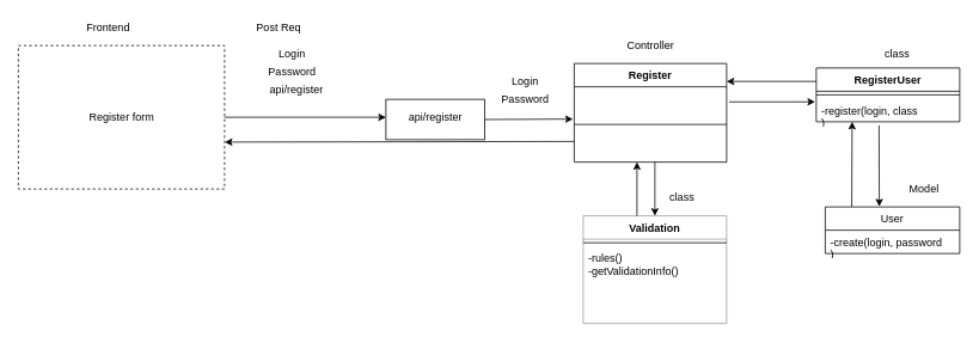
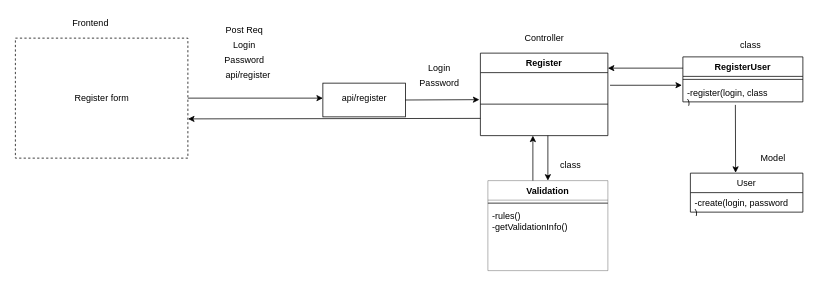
  <mxCell id="0" />
  <mxCell id="1" parent="0" />
  <mxCell id="2" value="Register form" style="html=1;dashed=1;" parent="1" vertex="1"><mxGeometry x="20" y="50" width="230" height="160" as="geometry" /></mxCell>
  <mxCell id="3" value="" style="endArrow=classic;html=1;exitX=1;exitY=0.5;exitDx=0;exitDy=0;" parent="1" source="2" edge="1"><mxGeometry width="50" height="50" relative="1" as="geometry"><mxPoint x="440" y="220" as="sourcePoint" /><mxPoint x="430" y="130" as="targetPoint" /></mxGeometry></mxCell>
  <mxCell id="4" value="Login" style="text;html=1;align=center;verticalAlign=middle;resizable=0;points=[];autosize=1;" parent="1" vertex="1"><mxGeometry x="305" y="50" width="40" height="20" as="geometry" /></mxCell>
  <mxCell id="5" value="Password" style="text;html=1;align=center;verticalAlign=middle;resizable=0;points=[];autosize=1;" parent="1" vertex="1"><mxGeometry x="290" y="70" width="70" height="20" as="geometry" /></mxCell>
  <mxCell id="6" value="Frontend" style="text;html=1;align=center;verticalAlign=middle;resizable=0;points=[];autosize=1;" parent="1" vertex="1"><mxGeometry x="90" y="20" width="60" height="20" as="geometry" /></mxCell>
  <mxCell id="7" value="" style="html=1;" parent="1" vertex="1"><mxGeometry x="430" y="110" width="110" height="45" as="geometry" /></mxCell>
  <mxCell id="8" value="Register" style="swimlane;fontStyle=1;align=center;verticalAlign=top;childLayout=stackLayout;horizontal=1;startSize=26;horizontalStack=0;resizeParent=1;resizeParentMax=0;resizeLast=0;collapsible=1;marginBottom=0;" parent="1" vertex="1"><mxGeometry x="640" y="70" width="170" height="110" as="geometry" /></mxCell>
  <mxCell id="9" value="" style="line;strokeWidth=1;fillColor=none;align=left;verticalAlign=middle;spacingTop=-1;spacingLeft=3;spacingRight=3;rotatable=0;labelPosition=right;points=[];portConstraint=eastwest;" parent="8" vertex="1"><mxGeometry y="26" width="170" height="84" as="geometry" /></mxCell>
  <mxCell id="10" value="Controller" style="text;html=1;align=center;verticalAlign=middle;resizable=0;points=[];autosize=1;" parent="1" vertex="1"><mxGeometry x="690" y="40" width="70" height="20" as="geometry" /></mxCell>
  <mxCell id="11" value="User" style="swimlane;fontStyle=0;childLayout=stackLayout;horizontal=1;startSize=26;fillColor=none;horizontalStack=0;resizeParent=1;resizeParentMax=0;resizeLast=0;collapsible=1;marginBottom=0;" parent="1" vertex="1"><mxGeometry x="920" y="230" width="150" height="52" as="geometry" /></mxCell>
  <mxCell id="12" value="-create(login, password&#10;)" style="text;strokeColor=none;fillColor=none;align=left;verticalAlign=top;spacingLeft=4;spacingRight=4;overflow=hidden;rotatable=0;points=[[0,0.5],[1,0.5]];portConstraint=eastwest;" parent="11" vertex="1"><mxGeometry y="26" width="150" height="26" as="geometry" /></mxCell>
  <mxCell id="13" value="RegisterUser" style="swimlane;fontStyle=1;align=center;verticalAlign=top;childLayout=stackLayout;horizontal=1;startSize=26;horizontalStack=0;resizeParent=1;resizeParentMax=0;resizeLast=0;collapsible=1;marginBottom=0;" parent="1" vertex="1"><mxGeometry x="910" y="75" width="160" height="60" as="geometry" /></mxCell>
  <mxCell id="14" value="" style="line;strokeWidth=1;fillColor=none;align=left;verticalAlign=middle;spacingTop=-1;spacingLeft=3;spacingRight=3;rotatable=0;labelPosition=right;points=[];portConstraint=eastwest;" parent="13" vertex="1"><mxGeometry y="26" width="160" height="8" as="geometry" /></mxCell>
  <mxCell id="15" value="-register(login, class&#10;)" style="text;strokeColor=none;fillColor=none;align=left;verticalAlign=top;spacingLeft=4;spacingRight=4;overflow=hidden;rotatable=0;points=[[0,0.5],[1,0.5]];portConstraint=eastwest;" parent="13" vertex="1"><mxGeometry y="34" width="160" height="26" as="geometry" /></mxCell>
  <mxCell id="16" value="class" style="text;html=1;align=center;verticalAlign=middle;resizable=0;points=[];autosize=1;" parent="1" vertex="1"><mxGeometry x="980" y="50" width="40" height="20" as="geometry" /></mxCell>
  <mxCell id="17" value="" style="endArrow=classic;html=1;entryX=-0.008;entryY=0.147;entryDx=0;entryDy=0;entryPerimeter=0;exitX=1.017;exitY=0.103;exitDx=0;exitDy=0;exitPerimeter=0;" parent="1" target="15" edge="1"><mxGeometry width="50" height="50" relative="1" as="geometry"><mxPoint x="812.89" y="112.858" as="sourcePoint" /><mxPoint x="860" y="160" as="targetPoint" /></mxGeometry></mxCell>
  <mxCell id="18" value="Model" style="text;html=1;align=center;verticalAlign=middle;resizable=0;points=[];autosize=1;" parent="1" vertex="1"><mxGeometry x="1005" y="200" width="50" height="20" as="geometry" /></mxCell>
  <mxCell id="19" value="" style="endArrow=classic;html=1;entryX=0.402;entryY=-0.01;entryDx=0;entryDy=0;entryPerimeter=0;" parent="1" target="11" edge="1"><mxGeometry width="50" height="50" relative="1" as="geometry"><mxPoint x="980" y="139" as="sourcePoint" /><mxPoint x="860" y="190" as="targetPoint" /></mxGeometry></mxCell>
- <mxCell id="20" value="" style="endArrow=classic;html=1;exitX=0.197;exitY=-0.005;exitDx=0;exitDy=0;exitPerimeter=0;entryX=0.25;entryY=1;entryDx=0;entryDy=0;" parent="1" source="11" target="13" edge="1"><mxGeometry width="50" height="50" relative="1" as="geometry"><mxPoint x="950" y="220" as="sourcePoint" /><mxPoint x="950" y="140" as="targetPoint" /></mxGeometry></mxCell>
- <mxCell id="21" value="Post Req" style="text;html=1;align=center;verticalAlign=middle;resizable=0;points=[];autosize=1;" parent="1" vertex="1"><mxGeometry x="280" y="20" width="60" height="20" as="geometry" /></mxCell>
+ <mxCell id="21" value="Post Req" style="text;html=1;align=center;verticalAlign=middle;resizable=0;points=[];autosize=1;" parent="1" vertex="1"><mxGeometry x="295" y="30" width="60" height="20" as="geometry" /></mxCell>
  <mxCell id="22" value="api/register" style="text;html=1;align=center;verticalAlign=middle;resizable=0;points=[];autosize=1;" parent="1" vertex="1"><mxGeometry x="450" y="120" width="70" height="20" as="geometry" /></mxCell>
  <mxCell id="23" value="api/register" style="text;html=1;align=center;verticalAlign=middle;resizable=0;points=[];autosize=1;" parent="1" vertex="1"><mxGeometry x="295" y="90" width="70" height="20" as="geometry" /></mxCell>
  <mxCell id="24" value="" style="endArrow=classic;html=1;entryX=-0.008;entryY=0.326;entryDx=0;entryDy=0;entryPerimeter=0;exitX=1;exitY=0.5;exitDx=0;exitDy=0;" parent="1" source="7" edge="1"><mxGeometry width="50" height="50" relative="1" as="geometry"><mxPoint x="520" y="210" as="sourcePoint" /><mxPoint x="638.64" y="132.036" as="targetPoint" /></mxGeometry></mxCell>
  <mxCell id="25" value="Validation" style="swimlane;fontStyle=1;align=center;verticalAlign=top;childLayout=stackLayout;horizontal=1;startSize=26;horizontalStack=0;resizeParent=1;resizeParentMax=0;resizeLast=0;collapsible=1;marginBottom=0;opacity=40;" parent="1" vertex="1"><mxGeometry x="650" y="240" width="160" height="120" as="geometry" /></mxCell>
  <mxCell id="26" value="" style="line;strokeWidth=1;fillColor=none;align=left;verticalAlign=middle;spacingTop=-1;spacingLeft=3;spacingRight=3;rotatable=0;labelPosition=right;points=[];portConstraint=eastwest;" parent="25" vertex="1"><mxGeometry y="26" width="160" height="8" as="geometry" /></mxCell>
  <mxCell id="27" value="-rules()&#10;-getValidationInfo()" style="text;strokeColor=none;fillColor=none;align=left;verticalAlign=top;spacingLeft=4;spacingRight=4;overflow=hidden;rotatable=0;points=[[0,0.5],[1,0.5]];portConstraint=eastwest;" parent="25" vertex="1"><mxGeometry y="34" width="160" height="86" as="geometry" /></mxCell>
  <mxCell id="28" value="" style="endArrow=classic;html=1;entryX=0.5;entryY=0;entryDx=0;entryDy=0;" parent="1" target="25" edge="1"><mxGeometry width="50" height="50" relative="1" as="geometry"><mxPoint x="730" y="180" as="sourcePoint" /><mxPoint x="660" y="190" as="targetPoint" /></mxGeometry></mxCell>
  <mxCell id="29" value="" style="endArrow=classic;html=1;exitX=0.375;exitY=0;exitDx=0;exitDy=0;exitPerimeter=0;" parent="1" source="25" edge="1"><mxGeometry width="50" height="50" relative="1" as="geometry"><mxPoint x="650" y="240" as="sourcePoint" /><mxPoint x="710" y="180" as="targetPoint" /></mxGeometry></mxCell>
  <mxCell id="30" value="" style="endArrow=classic;html=1;exitX=0;exitY=0.25;exitDx=0;exitDy=0;" parent="1" source="13" edge="1"><mxGeometry width="50" height="50" relative="1" as="geometry"><mxPoint x="780" y="240" as="sourcePoint" /><mxPoint x="810" y="90" as="targetPoint" /></mxGeometry></mxCell>
  <mxCell id="31" value="" style="endArrow=classic;html=1;entryX=1.001;entryY=0.673;entryDx=0;entryDy=0;entryPerimeter=0;" parent="1" target="2" edge="1"><mxGeometry width="50" height="50" relative="1" as="geometry"><mxPoint x="640" y="157" as="sourcePoint" /><mxPoint x="550" y="210" as="targetPoint" /></mxGeometry></mxCell>
  <mxCell id="32" value="class" style="text;html=1;align=center;verticalAlign=middle;resizable=0;points=[];autosize=1;" parent="1" vertex="1"><mxGeometry x="740" y="210" width="40" height="20" as="geometry" /></mxCell>
  <mxCell id="33" value="Login" style="text;html=1;align=center;verticalAlign=middle;resizable=0;points=[];autosize=1;" parent="1" vertex="1"><mxGeometry x="565" y="80" width="40" height="20" as="geometry" /></mxCell>
  <mxCell id="34" value="Password" style="text;html=1;align=center;verticalAlign=middle;resizable=0;points=[];autosize=1;" parent="1" vertex="1"><mxGeometry x="550" y="100" width="70" height="20" as="geometry" /></mxCell>
